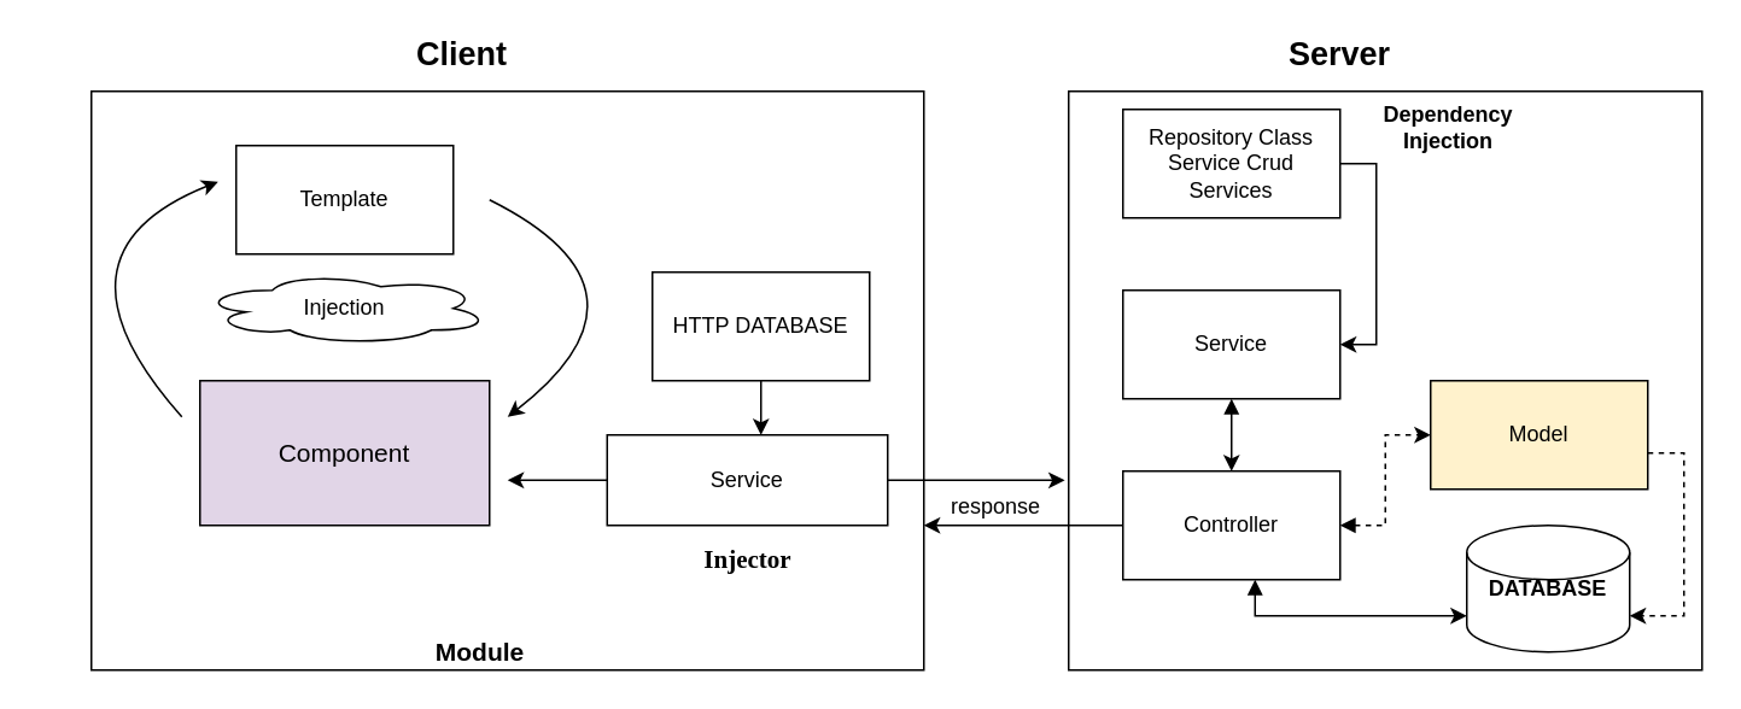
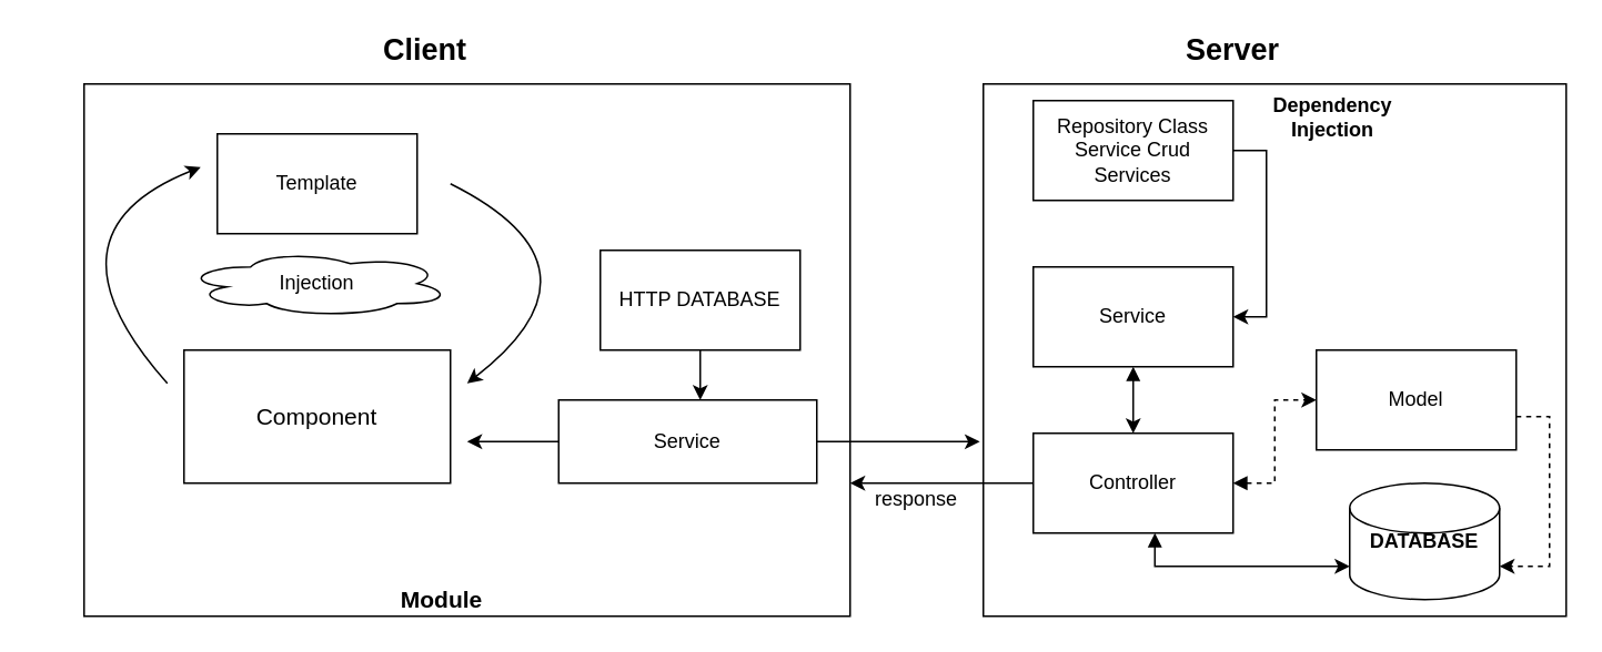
  <mxCell id="0" />
  <mxCell id="1" parent="0" />
  <mxCell id="2" value="" style="rounded=0;whiteSpace=wrap;html=1;shadow=0;" vertex="1" parent="1"><mxGeometry x="50" y="50" width="460" height="320" as="geometry" /></mxCell>
- <mxCell id="3" value="&lt;font style=&quot;font-size: 14px&quot;&gt;Component&lt;/font&gt;" style="rounded=0;whiteSpace=wrap;html=1;fillColor=#e1d5e7;" vertex="1" parent="1"><mxGeometry x="110" y="210" width="160" height="80" as="geometry" /></mxCell>
+ <mxCell id="3" value="&lt;font style=&quot;font-size: 14px&quot;&gt;Component&lt;/font&gt;" style="rounded=0;whiteSpace=wrap;html=1;" vertex="1" parent="1"><mxGeometry x="110" y="210" width="160" height="80" as="geometry" /></mxCell>
  <mxCell id="4" value="Template" style="rounded=0;whiteSpace=wrap;html=1;" vertex="1" parent="1"><mxGeometry x="130" y="80" width="120" height="60" as="geometry" /></mxCell>
  <mxCell id="5" value="" style="curved=1;endArrow=classic;html=1;" edge="1" parent="1"><mxGeometry width="50" height="50" relative="1" as="geometry"><mxPoint x="270" y="110" as="sourcePoint" /><mxPoint x="280" y="230" as="targetPoint" /><Array as="points"><mxPoint x="370" y="160" /></Array></mxGeometry></mxCell>
  <mxCell id="6" value="" style="curved=1;endArrow=classic;html=1;" edge="1" parent="1"><mxGeometry width="50" height="50" relative="1" as="geometry"><mxPoint x="100" y="230" as="sourcePoint" /><mxPoint x="120" y="100" as="targetPoint" /><Array as="points"><mxPoint x="20" y="140" /></Array></mxGeometry></mxCell>
  <mxCell id="7" value="Injection" style="ellipse;shape=cloud;whiteSpace=wrap;html=1;" vertex="1" parent="1"><mxGeometry x="110" y="150" width="160" height="40" as="geometry" /></mxCell>
  <mxCell id="8" style="edgeStyle=orthogonalEdgeStyle;rounded=0;orthogonalLoop=1;jettySize=auto;html=1;" edge="1" parent="1" source="10"><mxGeometry relative="1" as="geometry"><mxPoint x="280" y="265" as="targetPoint" /></mxGeometry></mxCell>
  <mxCell id="9" style="edgeStyle=orthogonalEdgeStyle;rounded=0;orthogonalLoop=1;jettySize=auto;html=1;entryX=-0.006;entryY=0.672;entryDx=0;entryDy=0;entryPerimeter=0;startArrow=none;startFill=0;" edge="1" parent="1" source="10" target="14"><mxGeometry relative="1" as="geometry" /></mxCell>
  <mxCell id="10" value="Service" style="rounded=0;whiteSpace=wrap;html=1;" vertex="1" parent="1"><mxGeometry x="335" y="240" width="155" height="50" as="geometry" /></mxCell>
- <mxCell id="11" value="&lt;font face=&quot;Comic Sans MS&quot; style=&quot;font-size: 14px&quot;&gt;&lt;b&gt;Injector&lt;/b&gt;&lt;/font&gt;" style="text;html=1;strokeColor=none;fillColor=none;align=center;verticalAlign=middle;whiteSpace=wrap;rounded=0;" vertex="1" parent="1"><mxGeometry x="378.75" y="300" width="67.5" height="20" as="geometry" /></mxCell>
  <mxCell id="12" value="&lt;font style=&quot;font-size: 14px&quot;&gt;&lt;b&gt;Module&lt;/b&gt;&lt;/font&gt;" style="text;html=1;strokeColor=none;fillColor=none;align=center;verticalAlign=middle;whiteSpace=wrap;rounded=0;shadow=0;" vertex="1" parent="1"><mxGeometry x="230" y="350" width="70" height="20" as="geometry" /></mxCell>
  <mxCell id="13" value="&lt;span style=&quot;font-size: 18px&quot;&gt;&lt;b&gt;Client&lt;/b&gt;&lt;/span&gt;" style="text;html=1;strokeColor=none;fillColor=none;align=center;verticalAlign=middle;whiteSpace=wrap;rounded=0;shadow=0;" vertex="1" parent="1"><mxGeometry x="200" y="20" width="110" height="20" as="geometry" /></mxCell>
  <mxCell id="14" value="" style="rounded=0;whiteSpace=wrap;html=1;shadow=0;" vertex="1" parent="1"><mxGeometry x="590" y="50" width="350" height="320" as="geometry" /></mxCell>
  <mxCell id="15" value="&lt;font style=&quot;font-size: 18px&quot;&gt;&lt;b&gt;Server&lt;/b&gt;&lt;/font&gt;" style="text;html=1;strokeColor=none;fillColor=none;align=center;verticalAlign=middle;whiteSpace=wrap;rounded=0;shadow=0;" vertex="1" parent="1"><mxGeometry x="720" y="20" width="40" height="20" as="geometry" /></mxCell>
  <mxCell id="16" style="edgeStyle=orthogonalEdgeStyle;rounded=0;orthogonalLoop=1;jettySize=auto;html=1;entryX=0;entryY=0.5;entryDx=0;entryDy=0;startArrow=block;startFill=1;dashed=1;" edge="1" parent="1" source="19" target="26"><mxGeometry relative="1" as="geometry" /></mxCell>
  <mxCell id="17" style="edgeStyle=orthogonalEdgeStyle;rounded=0;orthogonalLoop=1;jettySize=auto;html=1;startArrow=block;startFill=1;" edge="1" parent="1" target="27"><mxGeometry relative="1" as="geometry"><mxPoint x="693" y="320" as="sourcePoint" /><Array as="points"><mxPoint x="693" y="340" /></Array></mxGeometry></mxCell>
  <mxCell id="18" value="" style="edgeStyle=orthogonalEdgeStyle;rounded=0;orthogonalLoop=1;jettySize=auto;html=1;startArrow=none;startFill=0;entryX=1;entryY=0.75;entryDx=0;entryDy=0;" edge="1" parent="1" source="19" target="2"><mxGeometry relative="1" as="geometry" /></mxCell>
  <mxCell id="19" value="Controller" style="rounded=0;whiteSpace=wrap;html=1;shadow=0;" vertex="1" parent="1"><mxGeometry x="620" y="260" width="120" height="60" as="geometry" /></mxCell>
  <mxCell id="20" style="edgeStyle=orthogonalEdgeStyle;rounded=0;orthogonalLoop=1;jettySize=auto;html=1;startArrow=block;startFill=1;" edge="1" parent="1" source="21" target="19"><mxGeometry relative="1" as="geometry" /></mxCell>
  <mxCell id="21" value="Service" style="rounded=0;whiteSpace=wrap;html=1;shadow=0;" vertex="1" parent="1"><mxGeometry x="620" y="160" width="120" height="60" as="geometry" /></mxCell>
  <mxCell id="22" style="edgeStyle=orthogonalEdgeStyle;rounded=0;orthogonalLoop=1;jettySize=auto;html=1;entryX=1;entryY=0.5;entryDx=0;entryDy=0;exitX=1;exitY=0.5;exitDx=0;exitDy=0;" edge="1" parent="1" source="23" target="21"><mxGeometry relative="1" as="geometry" /></mxCell>
  <mxCell id="23" value="Repository Class Service Crud Services" style="rounded=0;whiteSpace=wrap;html=1;shadow=0;" vertex="1" parent="1"><mxGeometry x="620" y="60" width="120" height="60" as="geometry" /></mxCell>
  <mxCell id="24" value="&lt;b&gt;Dependency Injection&lt;/b&gt;" style="text;html=1;strokeColor=none;fillColor=none;align=center;verticalAlign=middle;whiteSpace=wrap;rounded=0;shadow=0;" vertex="1" parent="1"><mxGeometry x="770" y="60" width="60" height="20" as="geometry" /></mxCell>
  <mxCell id="25" style="edgeStyle=orthogonalEdgeStyle;rounded=0;orthogonalLoop=1;jettySize=auto;html=1;entryX=1;entryY=0.714;entryDx=0;entryDy=0;entryPerimeter=0;startArrow=none;startFill=0;dashed=1;" edge="1" parent="1" source="26" target="27"><mxGeometry relative="1" as="geometry"><Array as="points"><mxPoint x="930" y="250" /><mxPoint x="930" y="340" /></Array></mxGeometry></mxCell>
- <mxCell id="26" value="Model" style="rounded=0;whiteSpace=wrap;html=1;shadow=0;fillColor=#fff2cc;" vertex="1" parent="1"><mxGeometry x="790" y="210" width="120" height="60" as="geometry" /></mxCell>
+ <mxCell id="26" value="Model" style="rounded=0;whiteSpace=wrap;html=1;shadow=0;" vertex="1" parent="1"><mxGeometry x="790" y="210" width="120" height="60" as="geometry" /></mxCell>
  <mxCell id="27" value="&lt;b&gt;DATABASE&lt;/b&gt;" style="shape=cylinder2;whiteSpace=wrap;html=1;boundedLbl=1;backgroundOutline=1;size=15;shadow=0;" vertex="1" parent="1"><mxGeometry x="810" y="290" width="90" height="70" as="geometry" /></mxCell>
  <mxCell id="28" value="" style="edgeStyle=orthogonalEdgeStyle;rounded=0;orthogonalLoop=1;jettySize=auto;html=1;startArrow=none;startFill=0;" edge="1" parent="1" source="29"><mxGeometry relative="1" as="geometry"><mxPoint x="420" y="240" as="targetPoint" /></mxGeometry></mxCell>
  <mxCell id="29" value="HTTP DATABASE" style="rounded=0;whiteSpace=wrap;html=1;shadow=0;" vertex="1" parent="1"><mxGeometry x="360" y="150" width="120" height="60" as="geometry" /></mxCell>
- <mxCell id="30" value="response" style="text;html=1;strokeColor=none;fillColor=none;align=center;verticalAlign=middle;whiteSpace=wrap;rounded=0;shadow=0;" vertex="1" parent="1"><mxGeometry x="530" y="270" width="40" height="20" as="geometry" /></mxCell>
+ <mxCell id="30" value="response" style="text;html=1;strokeColor=none;fillColor=none;align=center;verticalAlign=middle;whiteSpace=wrap;rounded=0;shadow=0;" vertex="1" parent="1"><mxGeometry x="530" y="290" width="40" height="20" as="geometry" /></mxCell>
